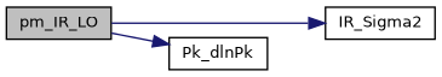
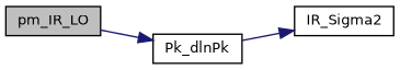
  digraph {
    rankdir=LR
    node [color=black fillcolor=white fontname=Helvetica fontsize=10 shape=record style=filled]
    edge [color=midnightblue fontname=Helvetica fontsize=10 labelfontname=Helvetica labelfontsize=10 style=solid]
    n1 [fillcolor=grey75 fontcolor=black height=0.2 label=pm_IR_LO width=0.4]
    n2 [height=0.2 label=IR_Sigma2 width=0.4]
    n3 [height=0.2 label=Pk_dlnPk width=0.4]
-   n1 -> n2
+   n3 -> n2
    n1 -> n3
  }
